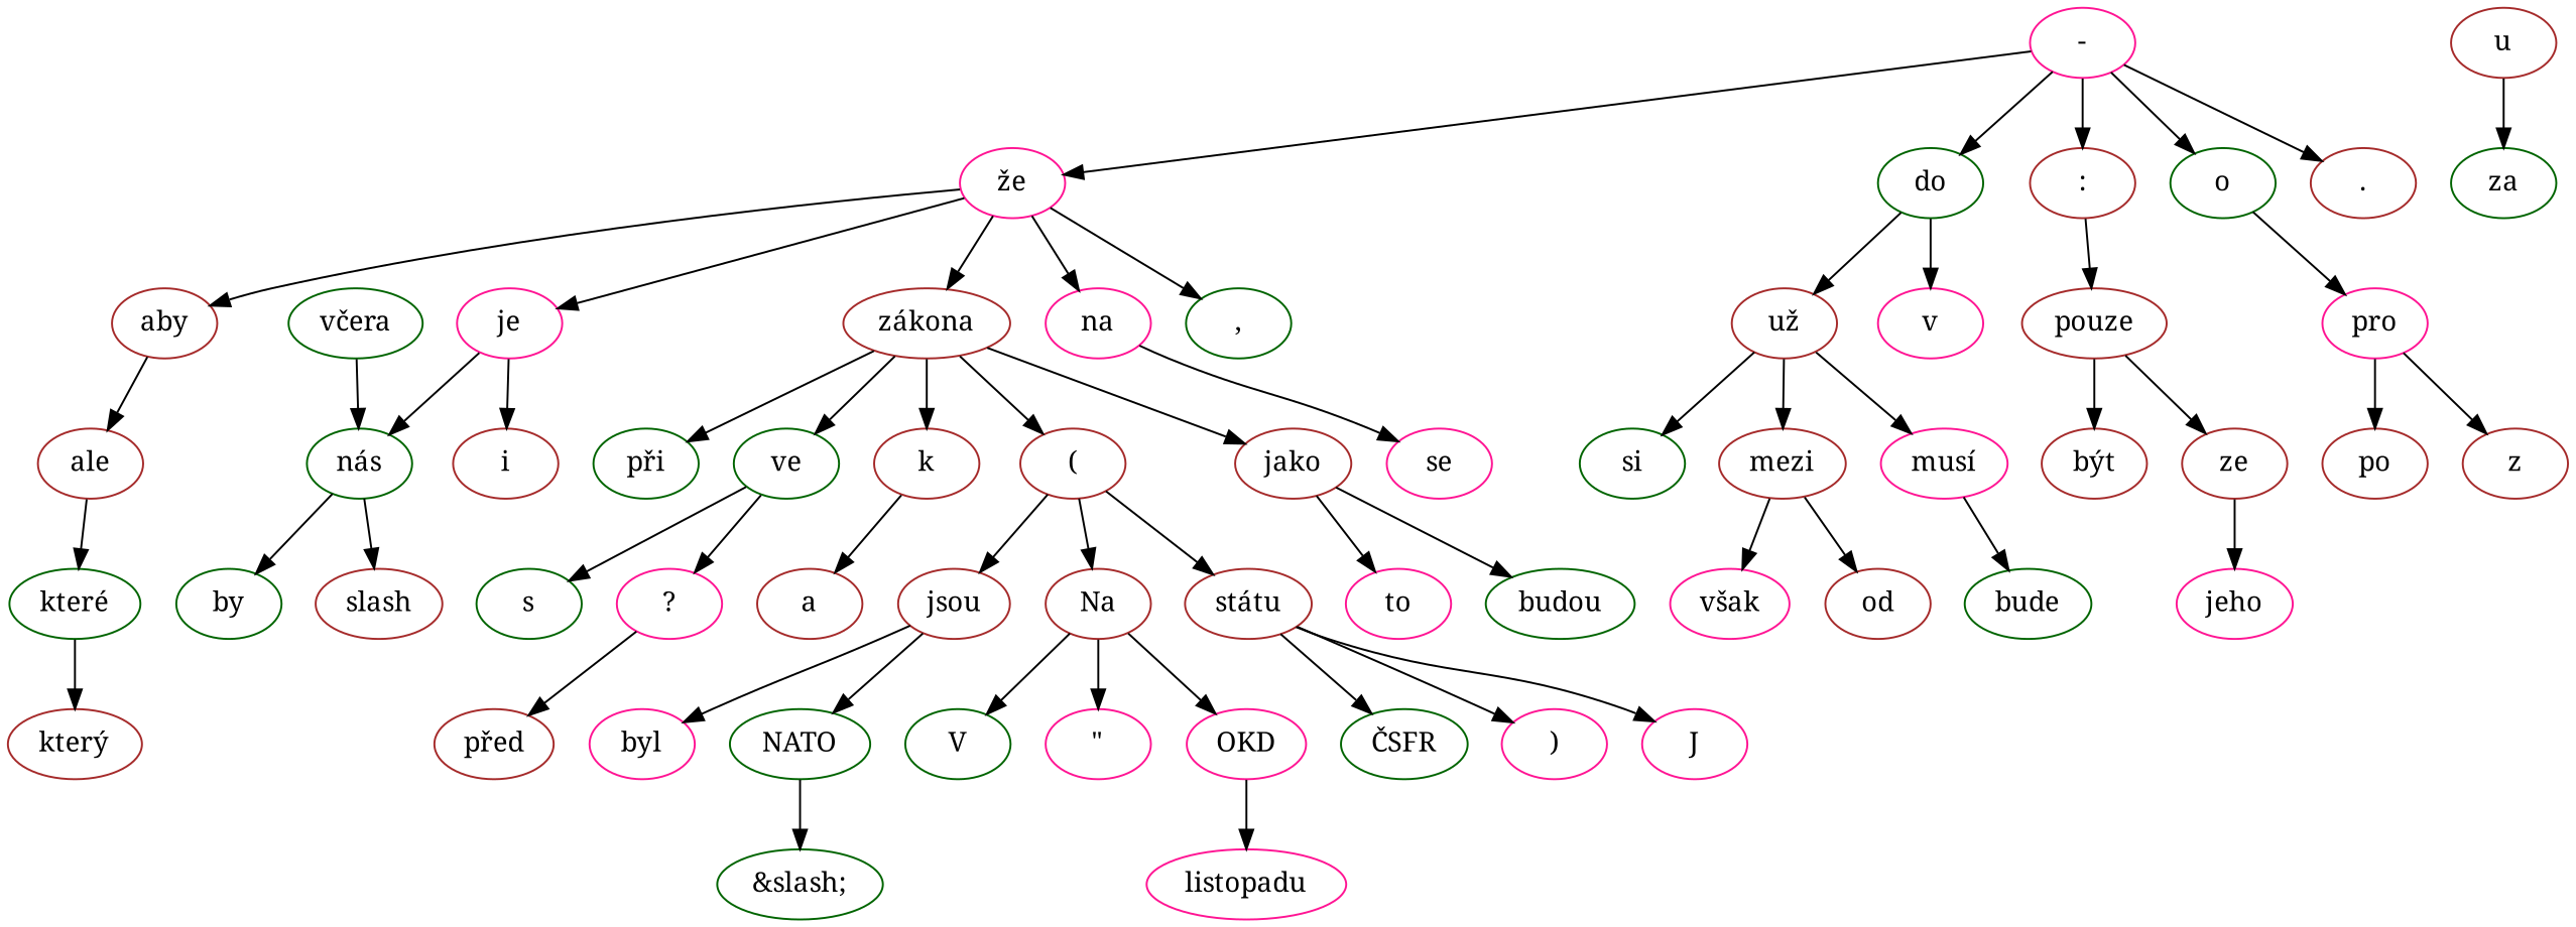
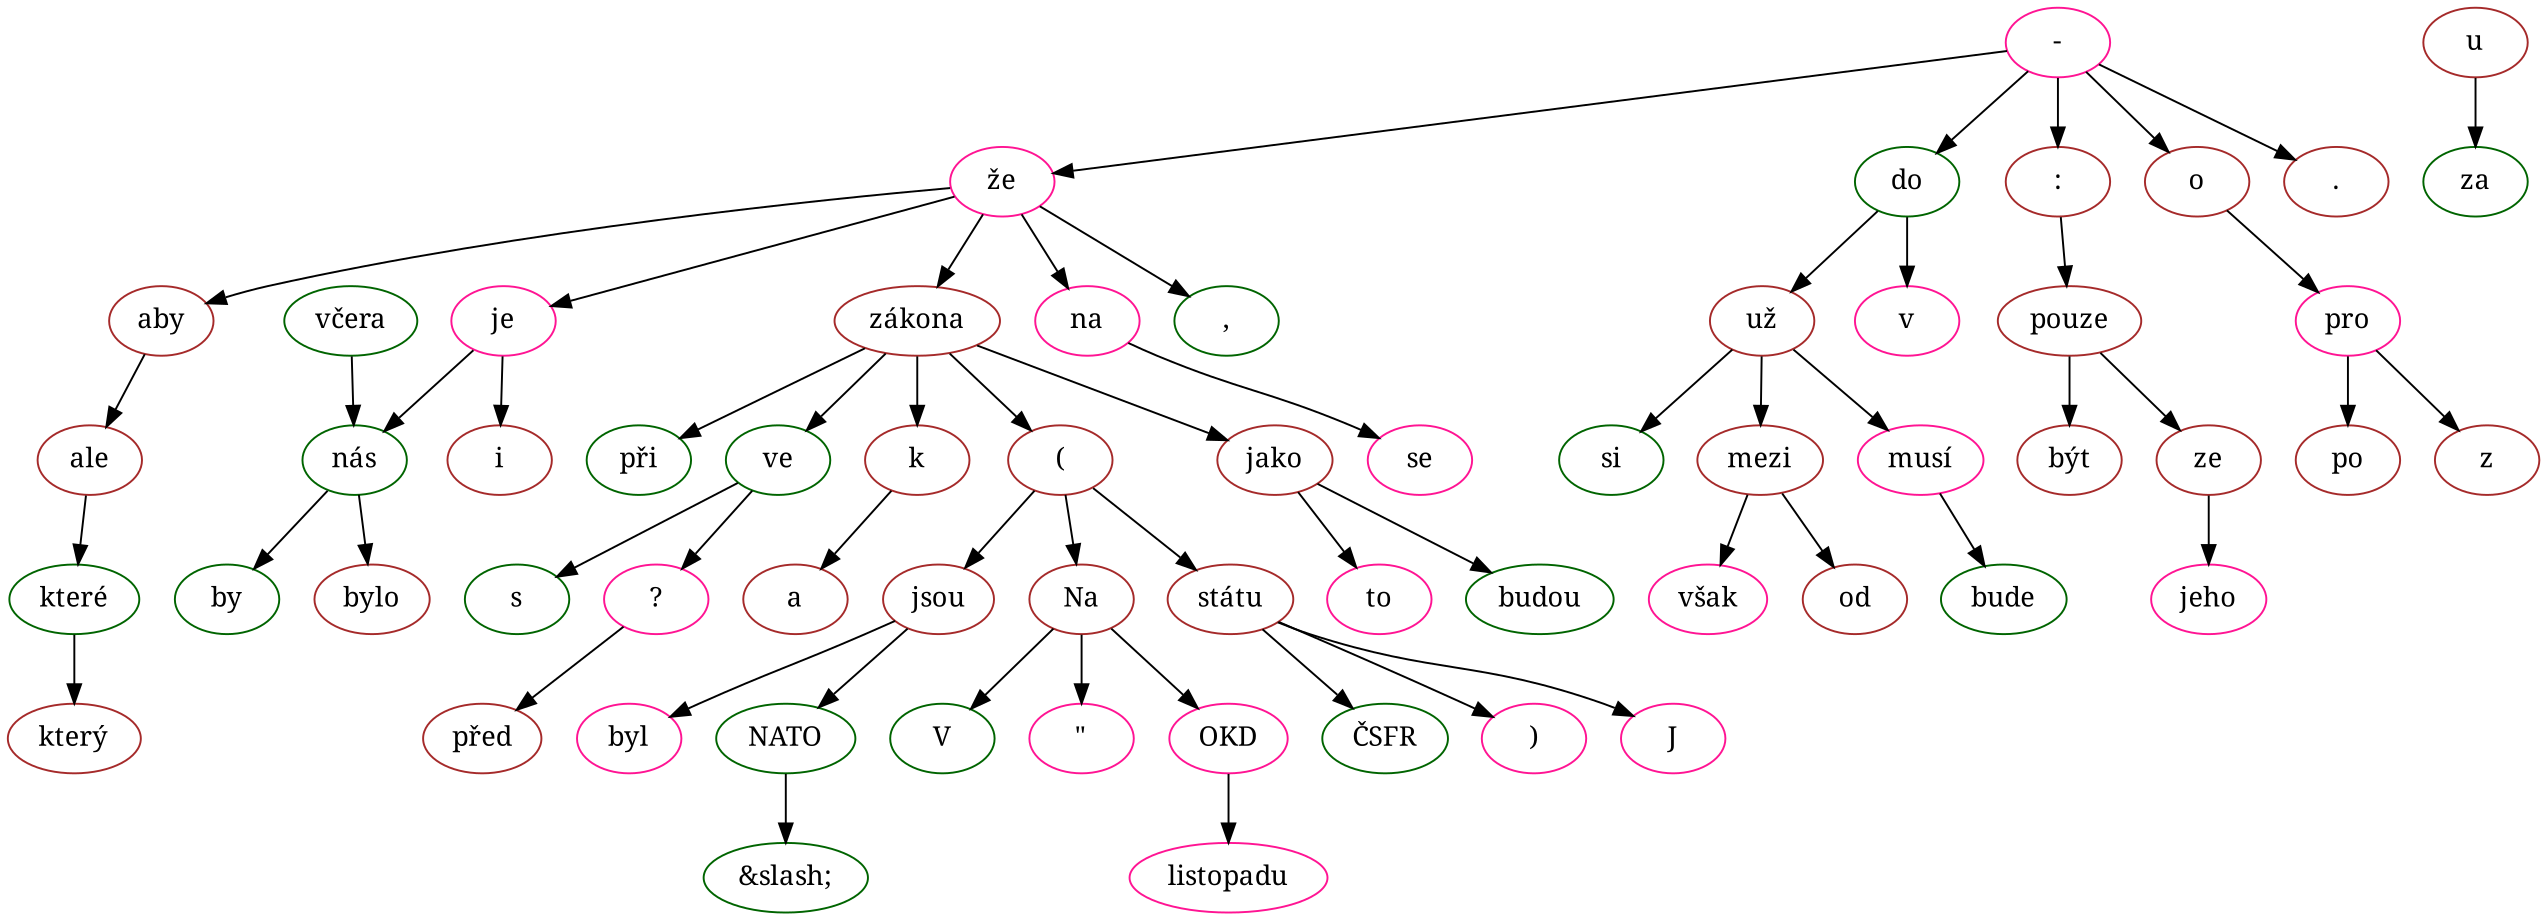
  digraph {
    fontname="Noto Serif"
    rankdir=TB
    node [color=brown fontname="Noto Serif"]
    edge [fontname="Noto Serif"]
    n1 [color=deeppink label=OKD]
    n2 [color=deeppink label=listopadu]
    n3 [color=darkgreen label="které"]
    n4 [label="který"]
    n5 [label="státu"]
    n6 [color=deeppink label=J]
    n7 [color=darkgreen label="ČSFR"]
    n8 [color=deeppink label=")"]
    n9 [color=deeppink label="musí"]
    n10 [color=darkgreen label=bude]
    n11 [label=aby]
    n12 [label=ale]
    n13 [color=darkgreen label="nás"]
-   n14 [label=slash]
+   n14 [label=bylo]
    n15 [color=darkgreen label=by]
    n16 [color=darkgreen label="včera"]
    n17 [label="už"]
    n18 [color=darkgreen label=si]
    n19 [label=mezi]
    n20 [color=deeppink label="však"]
    n21 [label=od]
    n22 [label=pouze]
    n23 [label="být"]
    n24 [label=ze]
    n25 [color=deeppink label=jeho]
    n26 [color=darkgreen label=NATO]
    n27 [color=darkgreen label="&slash;"]
    n28 [label=jsou]
    n29 [color=deeppink label=byl]
    n30 [color=deeppink label="?"]
    n31 [label="před"]
    n32 [label=jako]
    n33 [color=darkgreen label=budou]
    n34 [color=deeppink label=to]
    n35 [label=Na]
    n36 [color=darkgreen label=V]
    n37 [color=deeppink label="\""]
    n38 [label="zákona"]
    n39 [color=darkgreen label="při"]
    n40 [color=darkgreen label=ve]
    n41 [label=k]
    n42 [label="("]
    n43 [color=darkgreen label=s]
    n44 [label=a]
    n45 [label=u]
    n46 [color=darkgreen label=za]
    n47 [color=deeppink label=pro]
    n48 [label=po]
    n49 [label=z]
    n50 [color=deeppink label="že"]
    n51 [color=deeppink label=je]
    n52 [color=deeppink label=na]
    n53 [color=darkgreen label=","]
    n54 [label=i]
    n55 [color=deeppink label=se]
    n56 [color=darkgreen label=do]
    n57 [color=deeppink label=v]
    n58 [label=":"]
    n59 [color=deeppink label="-"]
-   n60 [color=darkgreen label=o]
+   n60 [label=o]
    n61 [label="."]
    n1 -> n2
    n3 -> n4
    n5 -> n6
    n5 -> n7
    n5 -> n8
    n9 -> n10
    n11 -> n12
    n12 -> n3
    n13 -> n14
    n13 -> n15
    n16 -> n13
    n17 -> n9
    n17 -> n18
    n17 -> n19
    n19 -> n20
    n19 -> n21
    n22 -> n23
    n22 -> n24
    n24 -> n25
    n26 -> n27
    n28 -> n26
    n28 -> n29
    n30 -> n31
    n32 -> n33
    n32 -> n34
    n35 -> n1
    n35 -> n36
    n35 -> n37
    n38 -> n32
    n38 -> n39
    n38 -> n40
    n38 -> n41
    n38 -> n42
    n40 -> n30
    n40 -> n43
    n41 -> n44
    n42 -> n5
    n42 -> n28
    n42 -> n35
    n45 -> n46
    n47 -> n48
    n47 -> n49
    n50 -> n11
    n50 -> n38
    n50 -> n51
    n50 -> n52
    n50 -> n53
    n51 -> n13
    n51 -> n54
    n52 -> n55
    n56 -> n17
    n56 -> n57
    n58 -> n22
    n59 -> n50
    n59 -> n56
    n59 -> n58
    n59 -> n60
    n59 -> n61
    n60 -> n47
  }
